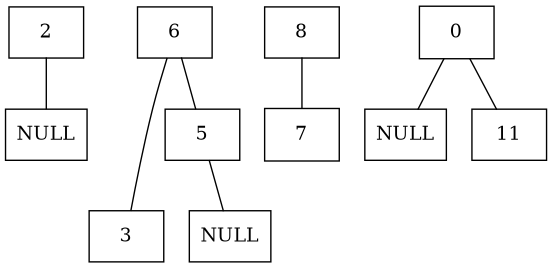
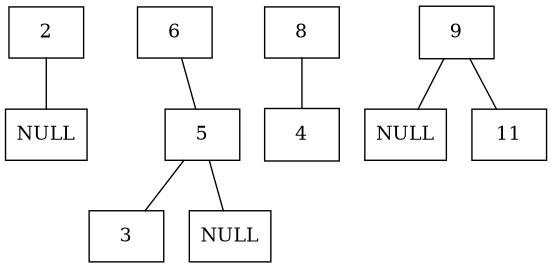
  strict graph {
    node [shape=record]
    n1 [label=2]
    n2 [label=NULL]
    n3 [label=6]
    n4 [label=5]
    n5 [label=3]
    n6 [label=NULL]
    n7 [label=8]
-   n8 [label=7]
-   n9 [label=0]
+   n8 [label=4]
+   n9 [label=9]
    n10 [label=NULL]
    n11 [label=11]
    n1 -- n2
    n3 -- n4
-   n3 -- n5
+   n4 -- n5
    n4 -- n6
    n7 -- n8
    n9 -- n10
    n9 -- n11
  }
